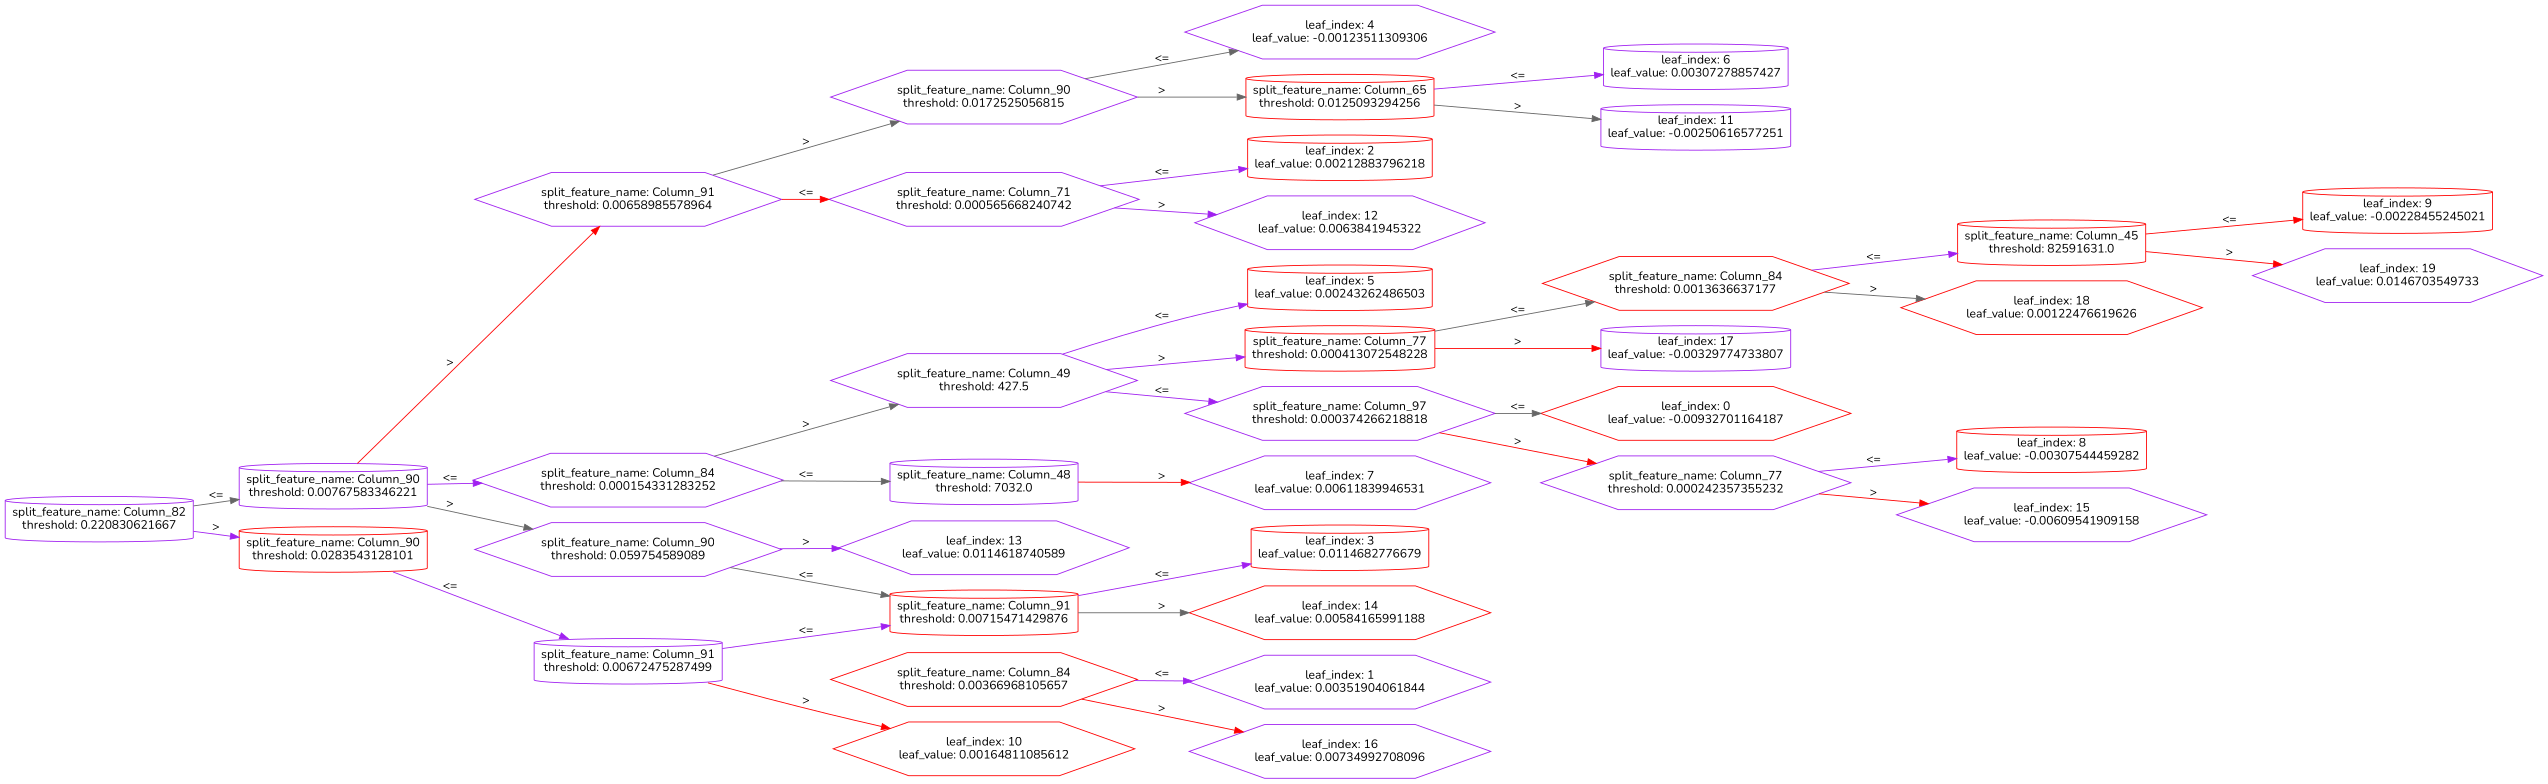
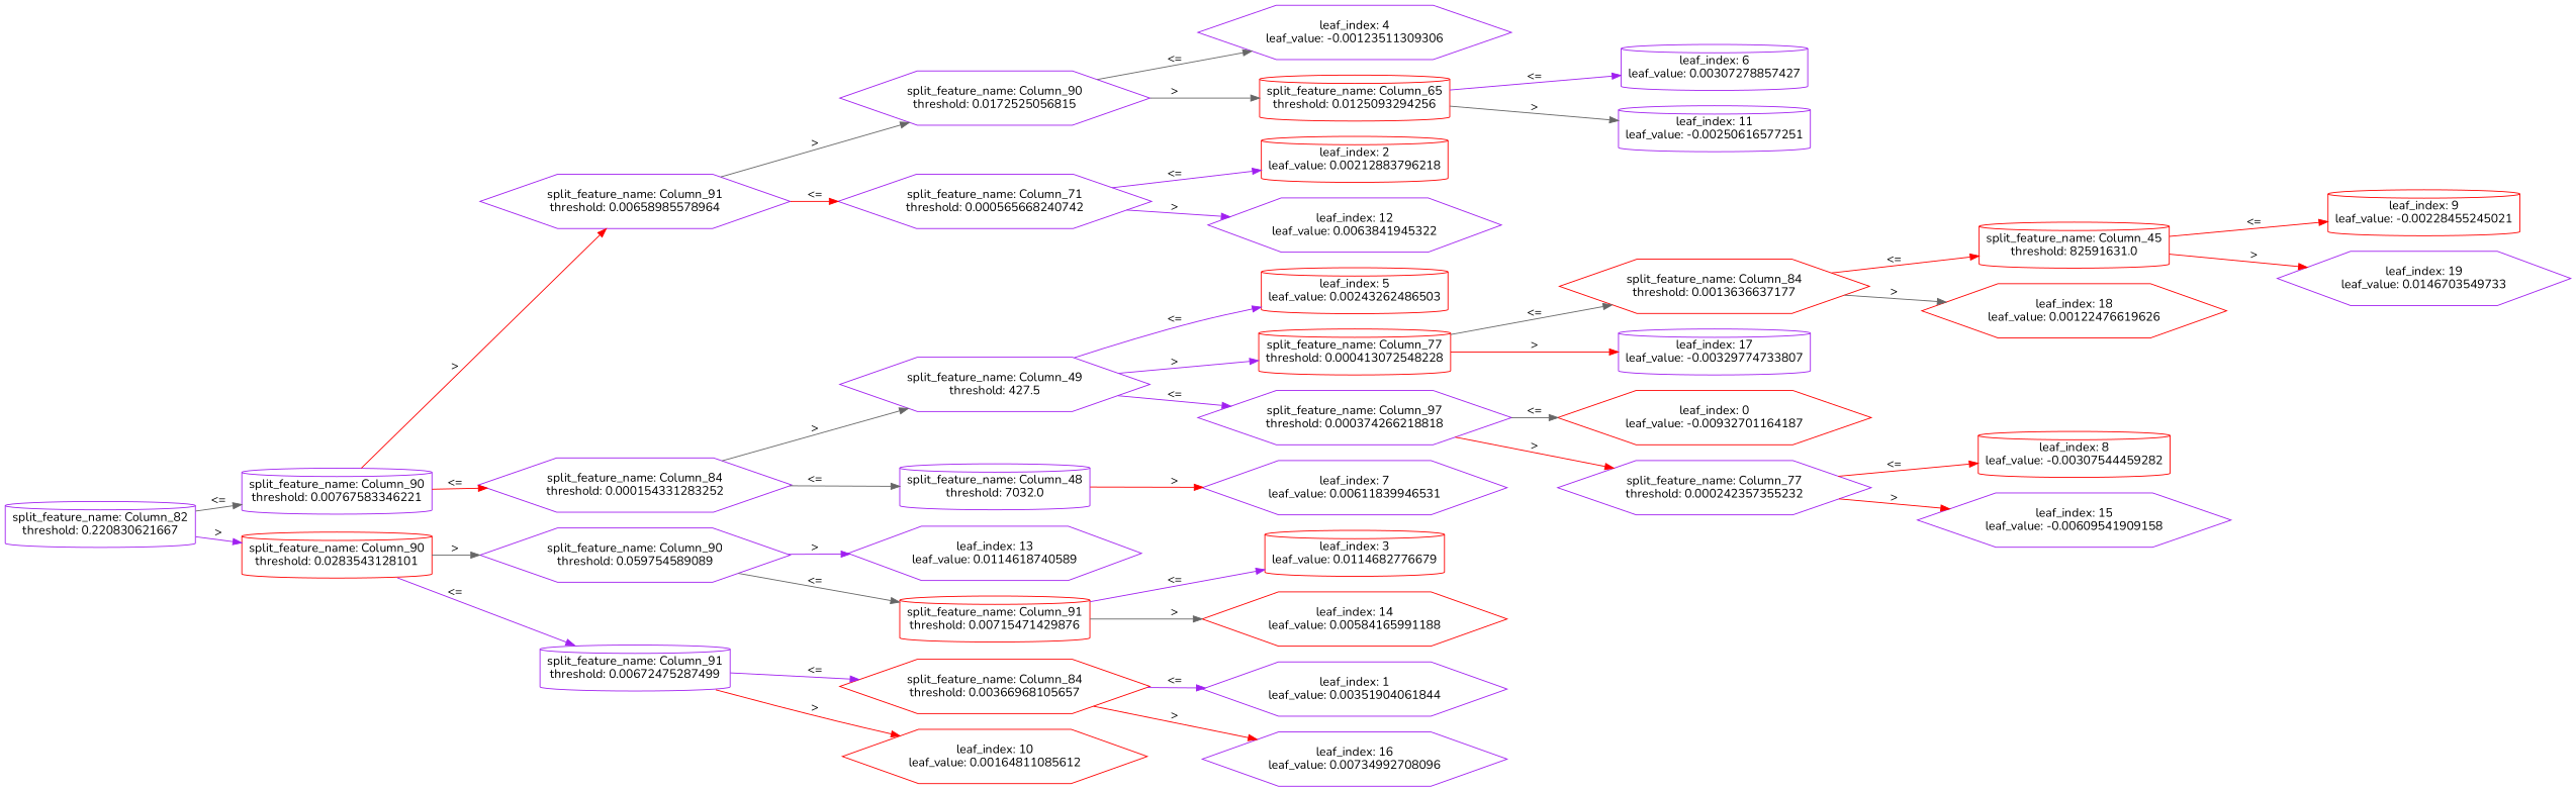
  digraph {
    fontname=Nunito
    rankdir=LR
    node [color=purple fontname=Nunito shape=hexagon]
    edge [color=purple fontname=Nunito]
    n1 [label="split_feature_name: Column_82\nthreshold: 0.220830621667" shape=cylinder]
    n2 [label="split_feature_name: Column_90\nthreshold: 0.00767583346221" shape=cylinder]
    n3 [color=red label="split_feature_name: Column_90\nthreshold: 0.0283543128101" shape=cylinder]
    n4 [label="split_feature_name: Column_84\nthreshold: 0.000154331283252"]
    n5 [label="split_feature_name: Column_91\nthreshold: 0.00658985578964"]
    n6 [label="split_feature_name: Column_91\nthreshold: 0.00672475287499" shape=cylinder]
    n7 [label="split_feature_name: Column_90\nthreshold: 0.059754589089"]
    n8 [label="split_feature_name: Column_48\nthreshold: 7032.0" shape=cylinder]
    n9 [label="split_feature_name: Column_49\nthreshold: 427.5"]
    n10 [label="split_feature_name: Column_71\nthreshold: 0.000565668240742"]
    n11 [label="split_feature_name: Column_90\nthreshold: 0.0172525056815"]
    n12 [label="leaf_index: 7\nleaf_value: 0.00611839946531"]
    n13 [label="split_feature_name: Column_97\nthreshold: 0.000374266218818"]
    n14 [color=red label="leaf_index: 5\nleaf_value: 0.00243262486503" shape=cylinder]
    n15 [color=red label="split_feature_name: Column_77\nthreshold: 0.000413072548228" shape=cylinder]
    n16 [color=red label="leaf_index: 0\nleaf_value: -0.00932701164187"]
    n17 [label="split_feature_name: Column_77\nthreshold: 0.000242357355232"]
    n18 [color=red label="leaf_index: 8\nleaf_value: -0.00307544459282" shape=cylinder]
    n19 [label="leaf_index: 15\nleaf_value: -0.00609541909158"]
    n20 [color=red label="split_feature_name: Column_84\nthreshold: 0.0013636637177"]
    n21 [label="leaf_index: 17\nleaf_value: -0.00329774733807" shape=cylinder]
    n22 [color=red label="split_feature_name: Column_45\nthreshold: 82591631.0" shape=cylinder]
    n23 [color=red label="leaf_index: 18\nleaf_value: 0.00122476619626"]
    n24 [color=red label="leaf_index: 9\nleaf_value: -0.00228455245021" shape=cylinder]
    n25 [label="leaf_index: 19\nleaf_value: 0.0146703549733"]
    n26 [color=red label="leaf_index: 2\nleaf_value: 0.00212883796218" shape=cylinder]
    n27 [label="leaf_index: 12\nleaf_value: 0.0063841945322"]
    n28 [label="leaf_index: 4\nleaf_value: -0.00123511309306"]
    n29 [color=red label="split_feature_name: Column_65\nthreshold: 0.0125093294256" shape=cylinder]
    n30 [label="leaf_index: 6\nleaf_value: 0.00307278857427" shape=cylinder]
    n31 [label="leaf_index: 11\nleaf_value: -0.00250616577251" shape=cylinder]
    n32 [color=red label="split_feature_name: Column_84\nthreshold: 0.00366968105657"]
    n33 [color=red label="leaf_index: 10\nleaf_value: 0.00164811085612"]
    n34 [color=red label="split_feature_name: Column_91\nthreshold: 0.00715471429876" shape=cylinder]
    n35 [label="leaf_index: 13\nleaf_value: 0.0114618740589"]
    n36 [label="leaf_index: 1\nleaf_value: 0.00351904061844"]
    n37 [label="leaf_index: 16\nleaf_value: 0.00734992708096"]
    n38 [color=red label="leaf_index: 3\nleaf_value: 0.0114682776679" shape=cylinder]
    n39 [color=red label="leaf_index: 14\nleaf_value: 0.00584165991188"]
    n1 -> n2 [color=gray40 label="<="]
    n1 -> n3 [label=">"]
-   n2 -> n4 [label="<="]
+   n2 -> n4 [color=red label="<="]
    n2 -> n5 [color=red label=">"]
    n3 -> n6 [label="<="]
-   n2 -> n7 [color=gray40 label=">"]
+   n3 -> n7 [color=gray40 label=">"]
    n4 -> n8 [color=gray40 label="<="]
    n4 -> n9 [color=gray40 label=">"]
    n5 -> n10 [color=red label="<="]
    n5 -> n11 [color=gray40 label=">"]
-   n6 -> n34 [label="<="]
+   n6 -> n32 [label="<="]
    n6 -> n33 [color=red label=">"]
    n7 -> n34 [color=gray40 label="<="]
    n7 -> n35 [label=">"]
    n8 -> n12 [color=red label=">"]
    n9 -> n13 [label="<="]
    n9 -> n14 [label="<="]
    n9 -> n15 [label=">"]
    n10 -> n26 [label="<="]
    n10 -> n27 [label=">"]
    n11 -> n28 [color=gray40 label="<="]
    n11 -> n29 [color=gray40 label=">"]
    n13 -> n16 [color=gray40 label="<="]
    n13 -> n17 [color=red label=">"]
    n15 -> n20 [color=gray40 label="<="]
    n15 -> n21 [color=red label=">"]
-   n17 -> n18 [label="<="]
+   n17 -> n18 [color=red label="<="]
    n17 -> n19 [color=red label=">"]
-   n20 -> n22 [label="<="]
+   n20 -> n22 [color=red label="<="]
    n20 -> n23 [color=gray40 label=">"]
    n22 -> n24 [color=red label="<="]
    n22 -> n25 [color=red label=">"]
    n29 -> n30 [label="<="]
    n29 -> n31 [color=gray40 label=">"]
    n32 -> n36 [label="<="]
    n32 -> n37 [color=red label=">"]
    n34 -> n38 [label="<="]
    n34 -> n39 [color=gray40 label=">"]
  }
